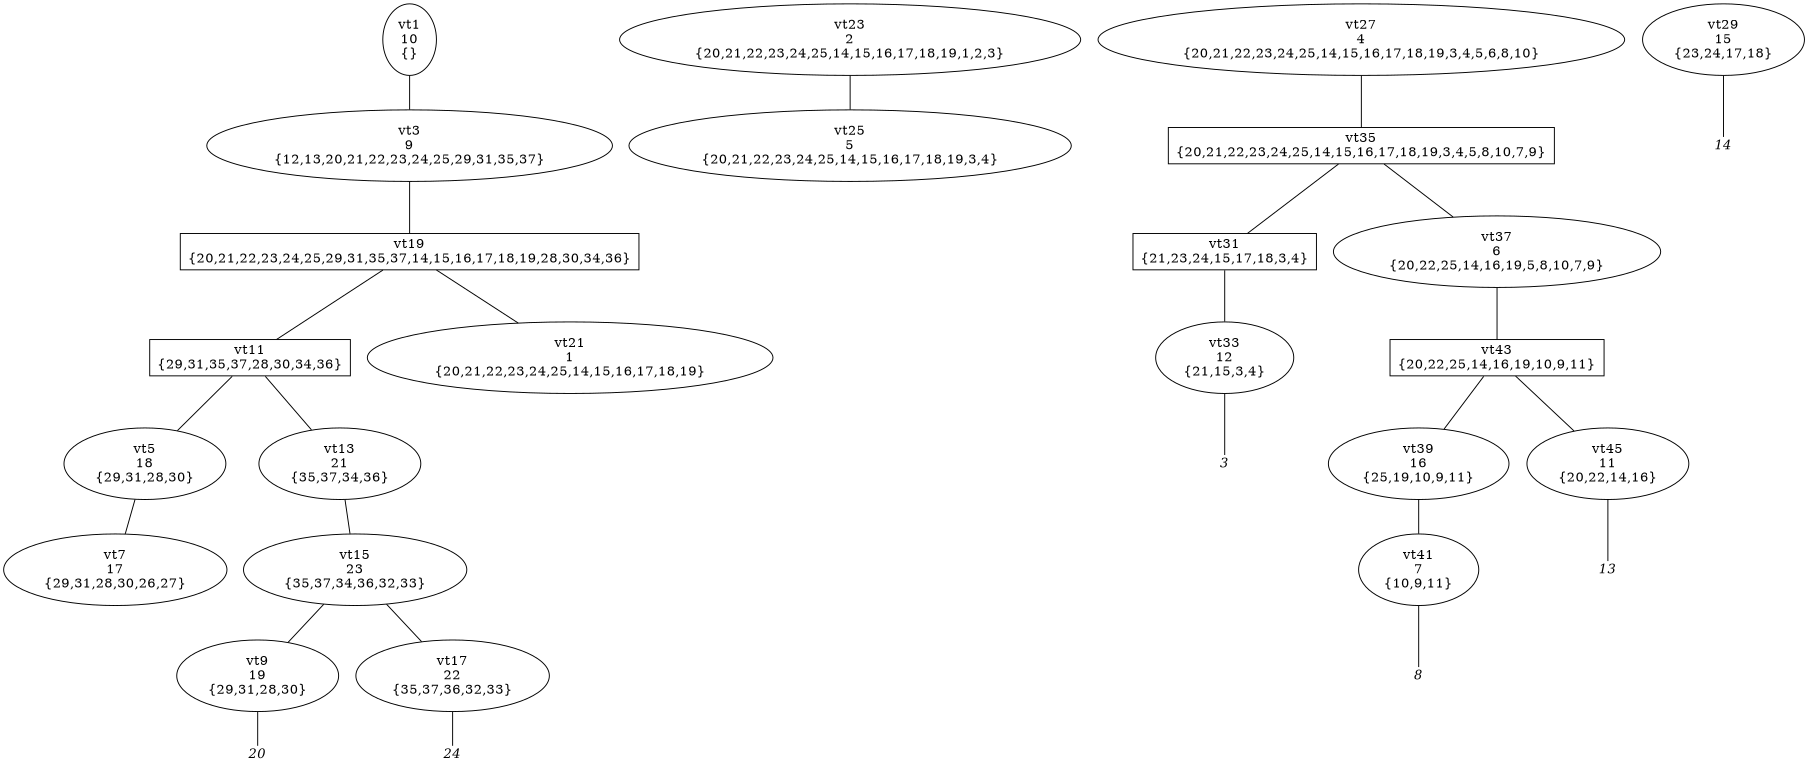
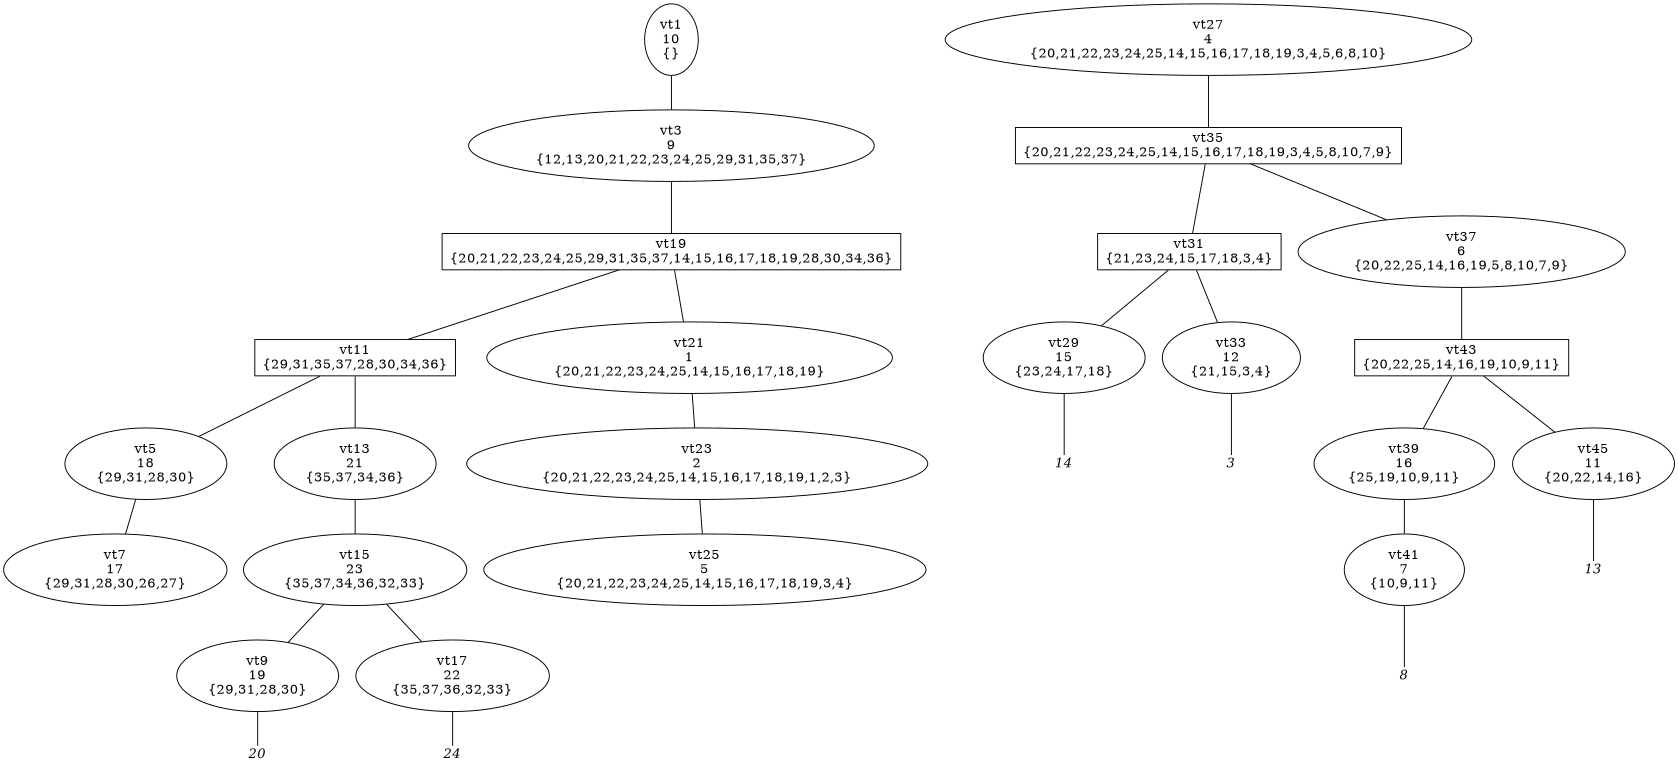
  digraph {
    node [shape=ellipse]
    edge [arrowhead=none]
    n1 [label="vt1\n10\n{}"]
    n2 [label="vt3\n9\n{12,13,20,21,22,23,24,25,29,31,35,37}"]
    n3 [label="vt19\n{20,21,22,23,24,25,29,31,35,37,14,15,16,17,18,19,28,30,34,36}" shape=box]
    n4 [label="vt11\n{29,31,35,37,28,30,34,36}" shape=box]
    n5 [label="vt21\n1\n{20,21,22,23,24,25,14,15,16,17,18,19}"]
    n6 [label="vt5\n18\n{29,31,28,30}"]
    n7 [label="vt13\n21\n{35,37,34,36}"]
    n8 [label="vt23\n2\n{20,21,22,23,24,25,14,15,16,17,18,19,1,2,3}"]
    n9 [label="vt7\n17\n{29,31,28,30,26,27}"]
    n10 [label="vt15\n23\n{35,37,34,36,32,33}"]
    n11 [label="vt9\n19\n{29,31,28,30}"]
    n12 [fixedsize=true fontname="Times-Italic" fontsize=14 height=.25 label=20 shape=plaintext width=.25]
    n13 [label="vt17\n22\n{35,37,36,32,33}"]
    n14 [fixedsize=true fontname="Times-Italic" fontsize=14 height=.25 label=24 shape=plaintext width=.25]
    n15 [label="vt25\n5\n{20,21,22,23,24,25,14,15,16,17,18,19,3,4}"]
    n16 [label="vt27\n4\n{20,21,22,23,24,25,14,15,16,17,18,19,3,4,5,6,8,10}"]
    n17 [label="vt35\n{20,21,22,23,24,25,14,15,16,17,18,19,3,4,5,8,10,7,9}" shape=box]
    n18 [label="vt31\n{21,23,24,15,17,18,3,4}" shape=box]
    n19 [label="vt37\n6\n{20,22,25,14,16,19,5,8,10,7,9}"]
    n20 [label="vt29\n15\n{23,24,17,18}"]
    n21 [label="vt33\n12\n{21,15,3,4}"]
    n22 [label="vt43\n{20,22,25,14,16,19,10,9,11}" shape=box]
    n23 [fixedsize=true fontname="Times-Italic" fontsize=14 height=.25 label=14 shape=plaintext width=.25]
    n24 [fixedsize=true fontname="Times-Italic" fontsize=14 height=.25 label=3 shape=plaintext width=.25]
    n25 [label="vt39\n16\n{25,19,10,9,11}"]
    n26 [label="vt45\n11\n{20,22,14,16}"]
    n27 [label="vt41\n7\n{10,9,11}"]
    n28 [fixedsize=true fontname="Times-Italic" fontsize=14 height=.25 label=13 shape=plaintext width=.25]
    n29 [fixedsize=true fontname="Times-Italic" fontsize=14 height=.25 label=8 shape=plaintext width=.25]
    n1 -> n2
    n2 -> n3
    n3 -> n4
    n3 -> n5
    n4 -> n6
    n4 -> n7
+   n5 -> n8
    n6 -> n9
    n7 -> n10
    n8 -> n15
    n10 -> n11
    n10 -> n13
    n11 -> n12
    n13 -> n14
    n16 -> n17
    n17 -> n18
    n17 -> n19
+   n18 -> n20
    n18 -> n21
    n19 -> n22
    n20 -> n23
    n21 -> n24
    n22 -> n25
    n22 -> n26
    n25 -> n27
    n26 -> n28
    n27 -> n29
  }
